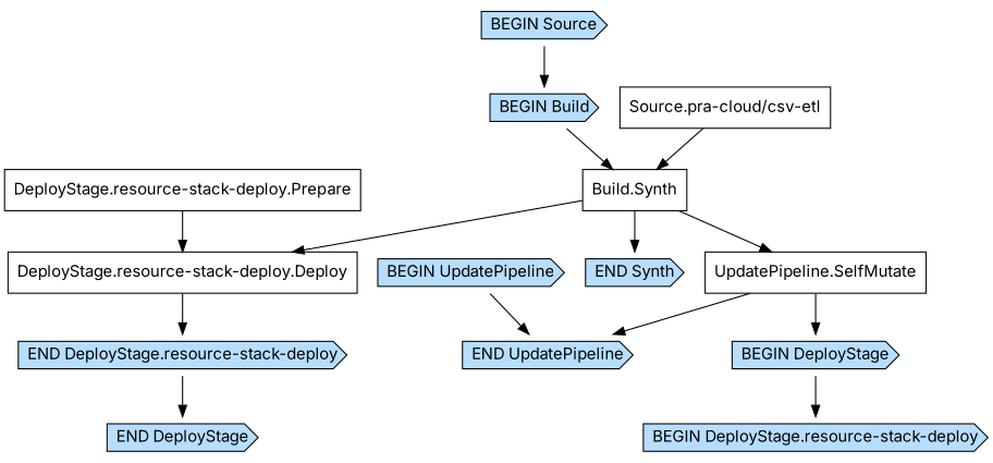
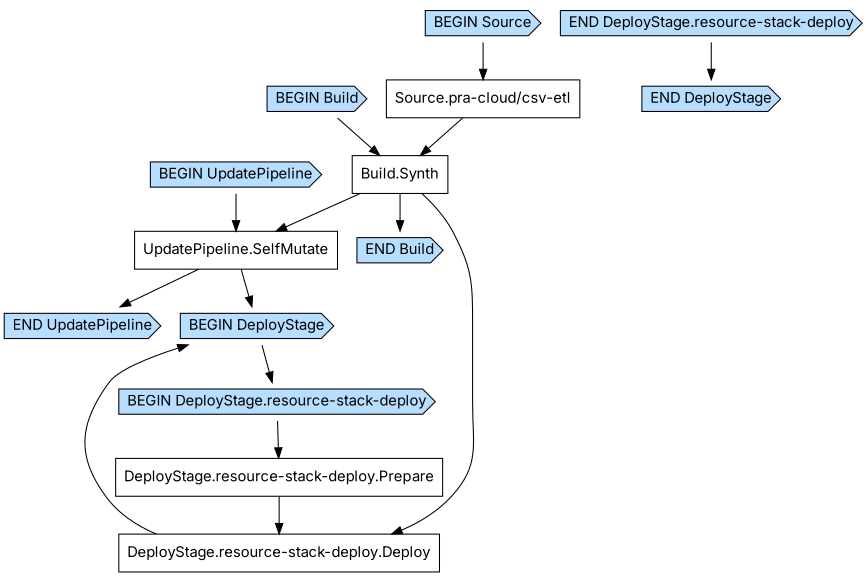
  digraph {
    fontname=Inter
    node [fontname=Inter shape=cds fillcolor="#b7deff" style=filled]
    edge [fontname=Inter]
    "Build.Synth" [shape=box fillcolor="" style=""]
    "BEGIN Build"
-   "END Build" [label="END Synth"]
+   "END Build"
    "UpdatePipeline.SelfMutate" [shape=box fillcolor="" style=""]
    "DeployStage.resource-stack-deploy.Deploy" [shape=box fillcolor="" style=""]
    "END UpdatePipeline"
    "BEGIN DeployStage"
    "DeployStage.resource-stack-deploy.Prepare" [shape=box fillcolor="" style=""]
    "Source.pra-cloud/csv-etl" [shape=box fillcolor="" style=""]
    "BEGIN UpdatePipeline"
    "BEGIN DeployStage.resource-stack-deploy"
    "END DeployStage.resource-stack-deploy"
    "END DeployStage"
    "BEGIN Source"
    "Build.Synth" -> "END Build"
    "Build.Synth" -> "UpdatePipeline.SelfMutate"
    "Build.Synth" -> "DeployStage.resource-stack-deploy.Deploy"
    "BEGIN Build" -> "Build.Synth"
    "UpdatePipeline.SelfMutate" -> "END UpdatePipeline"
    "UpdatePipeline.SelfMutate" -> "BEGIN DeployStage"
-   "DeployStage.resource-stack-deploy.Deploy" -> "END DeployStage.resource-stack-deploy"
+   "DeployStage.resource-stack-deploy.Deploy" -> "BEGIN DeployStage"
    "BEGIN DeployStage" -> "BEGIN DeployStage.resource-stack-deploy"
    "DeployStage.resource-stack-deploy.Prepare" -> "DeployStage.resource-stack-deploy.Deploy"
    "Source.pra-cloud/csv-etl" -> "Build.Synth"
-   "BEGIN UpdatePipeline" -> "END UpdatePipeline"
+   "BEGIN UpdatePipeline" -> "UpdatePipeline.SelfMutate"
+   "BEGIN DeployStage.resource-stack-deploy" -> "DeployStage.resource-stack-deploy.Prepare"
    "END DeployStage.resource-stack-deploy" -> "END DeployStage"
-   "BEGIN Source" -> "BEGIN Build"
+   "BEGIN Source" -> "Source.pra-cloud/csv-etl"
  }
